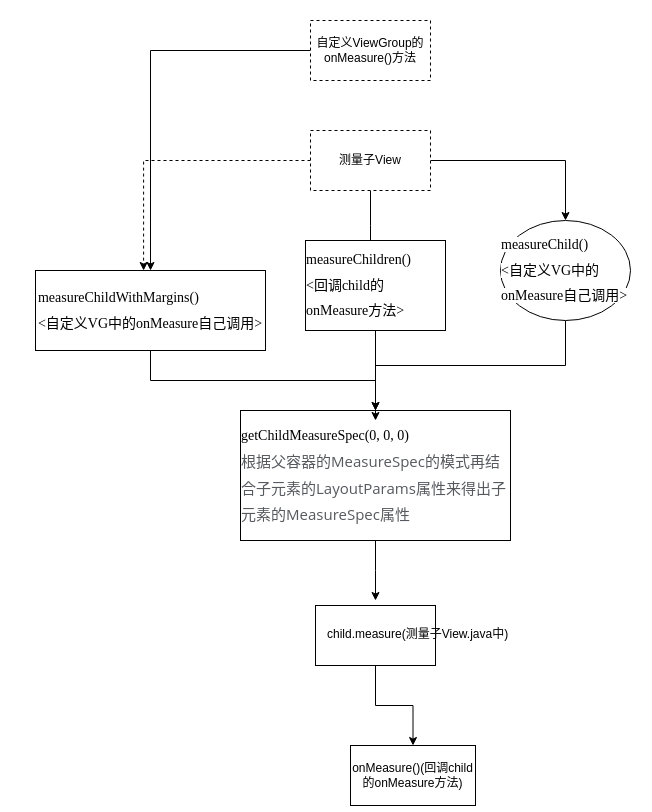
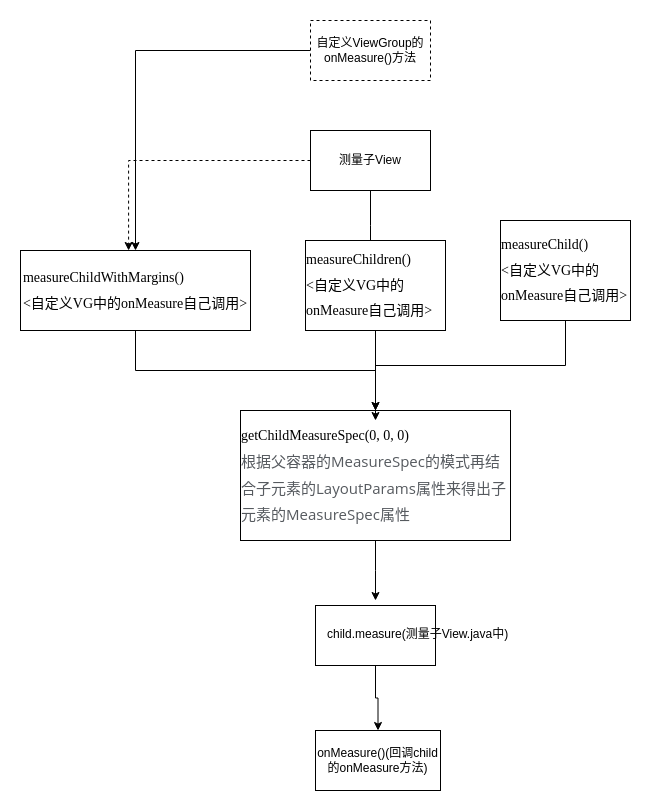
  <mxCell id="0" />
  <mxCell id="1" parent="0" />
  <mxCell id="2" style="edgeStyle=orthogonalEdgeStyle;rounded=0;orthogonalLoop=1;jettySize=auto;html=1;" edge="1" parent="1" source="3" target="11"><mxGeometry relative="1" as="geometry" /></mxCell>
  <mxCell id="3" value="自定义ViewGroup的onMeasure()方法" style="rounded=0;whiteSpace=wrap;html=1;dashed=1;" vertex="1" parent="1"><mxGeometry x="310" y="20" width="120" height="60" as="geometry" /></mxCell>
  <mxCell id="4" style="edgeStyle=orthogonalEdgeStyle;rounded=0;orthogonalLoop=1;jettySize=auto;html=1;entryX=0.47;entryY=0;entryDx=0;entryDy=0;entryPerimeter=0;dashed=1;" edge="1" parent="1" source="7" target="11"><mxGeometry relative="1" as="geometry" /></mxCell>
- <mxCell id="5" style="edgeStyle=orthogonalEdgeStyle;rounded=0;orthogonalLoop=1;jettySize=auto;html=1;entryX=0.5;entryY=0;entryDx=0;entryDy=0;" edge="1" parent="1" source="7" target="9"><mxGeometry relative="1" as="geometry" /></mxCell>
  <mxCell id="6" style="edgeStyle=orthogonalEdgeStyle;rounded=0;orthogonalLoop=1;jettySize=auto;html=1;" edge="1" parent="1" source="7"><mxGeometry relative="1" as="geometry"><mxPoint x="370" y="260" as="targetPoint" /></mxGeometry></mxCell>
- <mxCell id="7" value="&lt;span&gt;测量子View&lt;/span&gt;" style="rounded=0;whiteSpace=wrap;html=1;align=center;dashed=1;" vertex="1" parent="1"><mxGeometry x="310" y="130" width="120" height="60" as="geometry" /></mxCell>
+ <mxCell id="7" value="&lt;span&gt;测量子View&lt;/span&gt;" style="rounded=0;whiteSpace=wrap;html=1;align=center;" vertex="1" parent="1"><mxGeometry x="310" y="130" width="120" height="60" as="geometry" /></mxCell>
  <mxCell id="8" style="edgeStyle=orthogonalEdgeStyle;rounded=0;orthogonalLoop=1;jettySize=auto;html=1;" edge="1" parent="1" source="9" target="13"><mxGeometry relative="1" as="geometry" /></mxCell>
- <mxCell id="9" value="&lt;div style=&quot;white-space: pre-wrap ; text-align: left ; line-height: 1.75 ; font-size: 14px&quot;&gt;&lt;span style=&quot;font-family: &amp;#34;microsoft yahei&amp;#34; , &amp;#34;stxihei&amp;#34; ; background-color: rgb(255 , 255 , 255)&quot;&gt;measureChild()&lt;/span&gt;&lt;/div&gt;&lt;div style=&quot;white-space: pre-wrap ; text-align: left ; line-height: 1.75 ; font-size: 14px&quot;&gt;&lt;span style=&quot;font-family: &amp;#34;microsoft yahei&amp;#34; , &amp;#34;stxihei&amp;#34; ; background-color: rgb(255 , 255 , 255)&quot;&gt;&amp;lt;自定义VG中的onMeasure自己调用&amp;gt;&lt;/span&gt;&lt;span style=&quot;font-family: &amp;#34;microsoft yahei&amp;#34; , &amp;#34;stxihei&amp;#34; ; background-color: rgb(255 , 255 , 255)&quot;&gt;&lt;br&gt;&lt;/span&gt;&lt;/div&gt;" style="ellipse;whiteSpace=wrap;html=1;align=center;" vertex="1" parent="1"><mxGeometry x="500" y="220" width="130" height="100" as="geometry" /></mxCell>
+ <mxCell id="9" value="&lt;div style=&quot;white-space: pre-wrap ; text-align: left ; line-height: 1.75 ; font-size: 14px&quot;&gt;&lt;span style=&quot;font-family: &amp;#34;microsoft yahei&amp;#34; , &amp;#34;stxihei&amp;#34; ; background-color: rgb(255 , 255 , 255)&quot;&gt;measureChild()&lt;/span&gt;&lt;/div&gt;&lt;div style=&quot;white-space: pre-wrap ; text-align: left ; line-height: 1.75 ; font-size: 14px&quot;&gt;&lt;span style=&quot;font-family: &amp;#34;microsoft yahei&amp;#34; , &amp;#34;stxihei&amp;#34; ; background-color: rgb(255 , 255 , 255)&quot;&gt;&amp;lt;自定义VG中的onMeasure自己调用&amp;gt;&lt;/span&gt;&lt;span style=&quot;font-family: &amp;#34;microsoft yahei&amp;#34; , &amp;#34;stxihei&amp;#34; ; background-color: rgb(255 , 255 , 255)&quot;&gt;&lt;br&gt;&lt;/span&gt;&lt;/div&gt;" style="rounded=0;whiteSpace=wrap;html=1;align=center;" vertex="1" parent="1"><mxGeometry x="500" y="220" width="130" height="100" as="geometry" /></mxCell>
  <mxCell id="10" style="edgeStyle=orthogonalEdgeStyle;rounded=0;orthogonalLoop=1;jettySize=auto;html=1;" edge="1" parent="1" source="11" target="13"><mxGeometry relative="1" as="geometry" /></mxCell>
- <mxCell id="11" value="&lt;div style=&quot;white-space: pre-wrap ; text-align: left ; line-height: 1.75 ; font-size: 14px&quot;&gt;&lt;span style=&quot;font-family: &amp;#34;microsoft yahei&amp;#34; , &amp;#34;stxihei&amp;#34; ; background-color: rgb(255 , 255 , 255)&quot;&gt;measureChildWithMargins()&lt;/span&gt;&lt;/div&gt;&lt;div style=&quot;white-space: pre-wrap ; text-align: left ; line-height: 1.75 ; font-size: 14px&quot;&gt;&lt;font face=&quot;microsoft yahei, stxihei&quot;&gt;&lt;span style=&quot;background-color: rgb(255 , 255 , 255)&quot;&gt;&amp;lt;自定义VG中的onMeasure自己调用&amp;gt;&lt;/span&gt;&lt;/font&gt;&lt;/div&gt;" style="rounded=0;whiteSpace=wrap;html=1;align=center;" vertex="1" parent="1"><mxGeometry x="35" y="270" width="230" height="80" as="geometry" /></mxCell>
+ <mxCell id="11" value="&lt;div style=&quot;white-space: pre-wrap ; text-align: left ; line-height: 1.75 ; font-size: 14px&quot;&gt;&lt;span style=&quot;font-family: &amp;#34;microsoft yahei&amp;#34; , &amp;#34;stxihei&amp;#34; ; background-color: rgb(255 , 255 , 255)&quot;&gt;measureChildWithMargins()&lt;/span&gt;&lt;/div&gt;&lt;div style=&quot;white-space: pre-wrap ; text-align: left ; line-height: 1.75 ; font-size: 14px&quot;&gt;&lt;font face=&quot;microsoft yahei, stxihei&quot;&gt;&lt;span style=&quot;background-color: rgb(255 , 255 , 255)&quot;&gt;&amp;lt;自定义VG中的onMeasure自己调用&amp;gt;&lt;/span&gt;&lt;/font&gt;&lt;/div&gt;" style="rounded=0;whiteSpace=wrap;html=1;align=center;" vertex="1" parent="1"><mxGeometry x="20" y="250" width="230" height="80" as="geometry" /></mxCell>
  <mxCell id="12" style="edgeStyle=orthogonalEdgeStyle;rounded=0;orthogonalLoop=1;jettySize=auto;html=1;" edge="1" parent="1" source="13"><mxGeometry relative="1" as="geometry"><mxPoint x="375" y="600" as="targetPoint" /></mxGeometry></mxCell>
  <mxCell id="13" value="&lt;div style=&quot;white-space: pre-wrap ; text-align: left ; line-height: 1.75 ; font-size: 14px&quot;&gt;&lt;span style=&quot;font-family: &amp;#34;microsoft yahei&amp;#34; , &amp;#34;stxihei&amp;#34; ; background-color: rgb(255 , 255 , 255)&quot;&gt;getChildMeasureSpec(0, 0, 0)&lt;/span&gt;&lt;/div&gt;&lt;div style=&quot;white-space: pre-wrap ; text-align: left ; line-height: 1.75 ; font-size: 14px&quot;&gt;&lt;span style=&quot;color: rgb(86 , 90 , 95) ; font-family: &amp;#34;open sans&amp;#34; , &amp;#34;helvetica neue&amp;#34; , &amp;#34;microsoft yahei&amp;#34; , &amp;#34;helvetica&amp;#34; , &amp;#34;arial&amp;#34; , sans-serif ; font-size: 15px ; text-align: justify ; white-space: normal ; background-color: rgb(255 , 255 , 255)&quot;&gt;根据父容器的MeasureSpec的模式再结合子元素的LayoutParams属性来得出子元素的MeasureSpec属性&lt;/span&gt;&lt;span style=&quot;font-family: &amp;#34;microsoft yahei&amp;#34; , &amp;#34;stxihei&amp;#34; ; background-color: rgb(255 , 255 , 255)&quot;&gt;&lt;br&gt;&lt;/span&gt;&lt;/div&gt;" style="rounded=0;whiteSpace=wrap;html=1;align=center;" vertex="1" parent="1"><mxGeometry x="240" y="410" width="270" height="130" as="geometry" /></mxCell>
  <mxCell id="14" style="edgeStyle=orthogonalEdgeStyle;rounded=0;orthogonalLoop=1;jettySize=auto;html=1;" edge="1" parent="1" source="15" target="17"><mxGeometry relative="1" as="geometry" /></mxCell>
  <mxCell id="15" value="" style="rounded=0;whiteSpace=wrap;html=1;align=center;" vertex="1" parent="1"><mxGeometry x="315" y="605" width="120" height="60" as="geometry" /></mxCell>
  <mxCell id="16" value="child.measure(测量子View.java中)" style="text;html=1;" vertex="1" parent="1"><mxGeometry x="325" y="620" width="100" height="30" as="geometry" /></mxCell>
- <mxCell id="17" value="onMeasure()(回调child的onMeasure方法)" style="rounded=0;whiteSpace=wrap;html=1;align=center;" vertex="1" parent="1"><mxGeometry x="350" y="745" width="125" height="60" as="geometry" /></mxCell>
+ <mxCell id="17" value="onMeasure()(回调child的onMeasure方法)" style="rounded=0;whiteSpace=wrap;html=1;align=center;" vertex="1" parent="1"><mxGeometry x="315" y="730" width="125" height="60" as="geometry" /></mxCell>
  <mxCell id="18" style="edgeStyle=orthogonalEdgeStyle;rounded=0;orthogonalLoop=1;jettySize=auto;html=1;" edge="1" parent="1" source="19"><mxGeometry relative="1" as="geometry"><mxPoint x="375" y="420" as="targetPoint" /></mxGeometry></mxCell>
- <mxCell id="19" value="&lt;div style=&quot;white-space: pre-wrap ; text-align: left ; line-height: 1.75 ; font-size: 14px&quot;&gt;&lt;span style=&quot;font-family: &amp;#34;microsoft yahei&amp;#34; , &amp;#34;stxihei&amp;#34; ; background-color: rgb(255 , 255 , 255)&quot;&gt;measureChildren()&lt;/span&gt;&lt;/div&gt;&lt;div style=&quot;white-space: pre-wrap ; text-align: left ; line-height: 1.75 ; font-size: 14px&quot;&gt;&lt;span style=&quot;font-family: &amp;#34;microsoft yahei&amp;#34; , &amp;#34;stxihei&amp;#34; ; background-color: rgb(255 , 255 , 255)&quot;&gt;&amp;lt;回调child的onMeasure方法&amp;gt;&lt;/span&gt;&lt;span style=&quot;font-family: &amp;#34;microsoft yahei&amp;#34; , &amp;#34;stxihei&amp;#34; ; background-color: rgb(255 , 255 , 255)&quot;&gt;&lt;br&gt;&lt;/span&gt;&lt;/div&gt;" style="rounded=0;whiteSpace=wrap;html=1;align=center;" vertex="1" parent="1"><mxGeometry x="305" y="240" width="140" height="90" as="geometry" /></mxCell>
+ <mxCell id="19" value="&lt;div style=&quot;white-space: pre-wrap ; text-align: left ; line-height: 1.75 ; font-size: 14px&quot;&gt;&lt;span style=&quot;font-family: &amp;#34;microsoft yahei&amp;#34; , &amp;#34;stxihei&amp;#34; ; background-color: rgb(255 , 255 , 255)&quot;&gt;measureChildren()&lt;/span&gt;&lt;/div&gt;&lt;div style=&quot;white-space: pre-wrap ; text-align: left ; line-height: 1.75 ; font-size: 14px&quot;&gt;&lt;span style=&quot;font-family: &amp;#34;microsoft yahei&amp;#34; , &amp;#34;stxihei&amp;#34; ; background-color: rgb(255 , 255 , 255)&quot;&gt;&amp;lt;自定义VG中的onMeasure自己调用&amp;gt;&lt;/span&gt;&lt;span style=&quot;font-family: &amp;#34;microsoft yahei&amp;#34; , &amp;#34;stxihei&amp;#34; ; background-color: rgb(255 , 255 , 255)&quot;&gt;&lt;br&gt;&lt;/span&gt;&lt;/div&gt;" style="rounded=0;whiteSpace=wrap;html=1;align=center;" vertex="1" parent="1"><mxGeometry x="305" y="240" width="140" height="90" as="geometry" /></mxCell>
